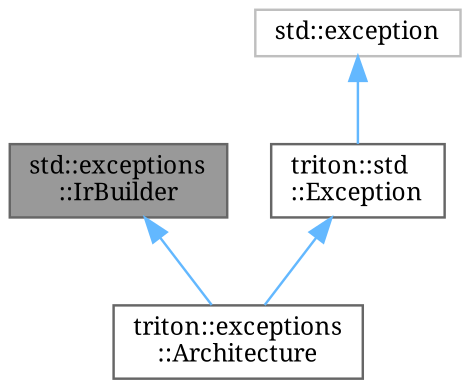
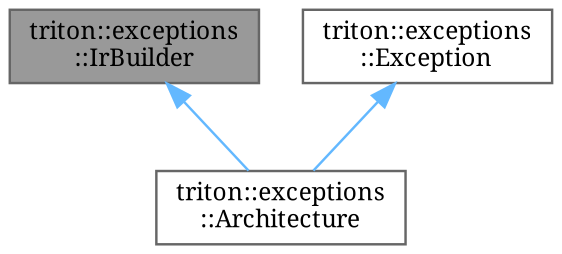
  digraph {
    fontname="Noto Serif"
    node [color=gray40 fillcolor=white fontname="Noto Serif" fontsize=10 shape=box style=filled]
    edge [color=steelblue1 dir=back fontname="Noto Serif" fontsize=10 labelfontname=Helvetica labelfontsize=10 style=solid]
-   n1 [fillcolor=grey60 fontcolor=black height=0.2 label="std::exceptions\l::IrBuilder" width=0.4]
+   n1 [fillcolor=grey60 fontcolor=black height=0.2 label="triton::exceptions\l::IrBuilder" width=0.4]
    n2 [height=0.2 label="triton::exceptions\l::Architecture" width=0.4]
-   n3 [height=0.2 label="triton::std\l::Exception" width=0.4]
-   n4 [color=grey75 height=0.2 label="std::exception" width=0.4]
+   n3 [height=0.2 label="triton::exceptions\l::Exception" width=0.4]
    n1 -> n2
    n3 -> n2
-   n4 -> n3
  }
